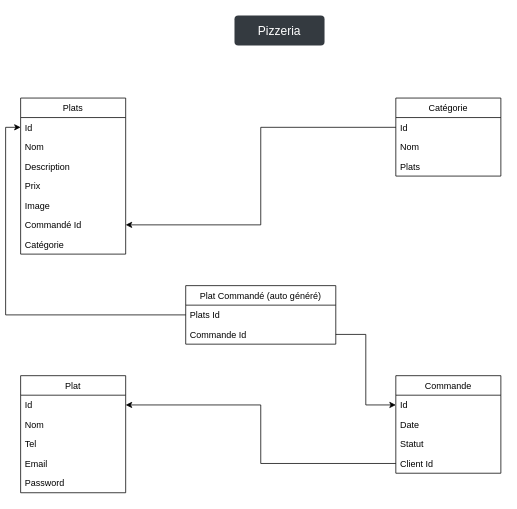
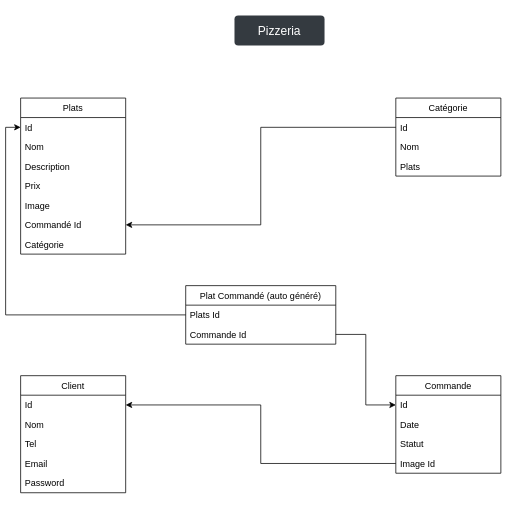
  <mxCell id="0" />
  <mxCell id="1" parent="0" />
  <mxCell id="2" value="Plats" style="swimlane;fontStyle=0;childLayout=stackLayout;horizontal=1;startSize=26;fillColor=none;horizontalStack=0;resizeParent=1;resizeParentMax=0;resizeLast=0;collapsible=1;marginBottom=0;" vertex="1" parent="1"><mxGeometry x="20" y="130" width="140" height="208" as="geometry" /></mxCell>
  <mxCell id="3" value="Id" style="text;strokeColor=none;fillColor=none;align=left;verticalAlign=top;spacingLeft=4;spacingRight=4;overflow=hidden;rotatable=0;points=[[0,0.5],[1,0.5]];portConstraint=eastwest;" vertex="1" parent="2"><mxGeometry y="26" width="140" height="26" as="geometry" /></mxCell>
  <mxCell id="4" value="Nom" style="text;strokeColor=none;fillColor=none;align=left;verticalAlign=top;spacingLeft=4;spacingRight=4;overflow=hidden;rotatable=0;points=[[0,0.5],[1,0.5]];portConstraint=eastwest;" vertex="1" parent="2"><mxGeometry y="52" width="140" height="26" as="geometry" /></mxCell>
  <mxCell id="5" value="Description" style="text;strokeColor=none;fillColor=none;align=left;verticalAlign=top;spacingLeft=4;spacingRight=4;overflow=hidden;rotatable=0;points=[[0,0.5],[1,0.5]];portConstraint=eastwest;" vertex="1" parent="2"><mxGeometry y="78" width="140" height="26" as="geometry" /></mxCell>
  <mxCell id="6" value="Prix" style="text;strokeColor=none;fillColor=none;align=left;verticalAlign=top;spacingLeft=4;spacingRight=4;overflow=hidden;rotatable=0;points=[[0,0.5],[1,0.5]];portConstraint=eastwest;" vertex="1" parent="2"><mxGeometry y="104" width="140" height="26" as="geometry" /></mxCell>
  <mxCell id="7" value="Image" style="text;strokeColor=none;fillColor=none;align=left;verticalAlign=top;spacingLeft=4;spacingRight=4;overflow=hidden;rotatable=0;points=[[0,0.5],[1,0.5]];portConstraint=eastwest;" vertex="1" parent="2"><mxGeometry y="130" width="140" height="26" as="geometry" /></mxCell>
  <mxCell id="8" value="Commandé Id" style="text;strokeColor=none;fillColor=none;align=left;verticalAlign=top;spacingLeft=4;spacingRight=4;overflow=hidden;rotatable=0;points=[[0,0.5],[1,0.5]];portConstraint=eastwest;" vertex="1" parent="2"><mxGeometry y="156" width="140" height="26" as="geometry" /></mxCell>
  <mxCell id="9" value="Catégorie" style="text;strokeColor=none;fillColor=none;align=left;verticalAlign=top;spacingLeft=4;spacingRight=4;overflow=hidden;rotatable=0;points=[[0,0.5],[1,0.5]];portConstraint=eastwest;" vertex="1" parent="2"><mxGeometry y="182" width="140" height="26" as="geometry" /></mxCell>
  <mxCell id="10" value="Catégorie" style="swimlane;fontStyle=0;childLayout=stackLayout;horizontal=1;startSize=26;fillColor=none;horizontalStack=0;resizeParent=1;resizeParentMax=0;resizeLast=0;collapsible=1;marginBottom=0;" vertex="1" parent="1"><mxGeometry x="520" y="130" width="140" height="104" as="geometry" /></mxCell>
  <mxCell id="11" value="Id" style="text;strokeColor=none;fillColor=none;align=left;verticalAlign=top;spacingLeft=4;spacingRight=4;overflow=hidden;rotatable=0;points=[[0,0.5],[1,0.5]];portConstraint=eastwest;" vertex="1" parent="10"><mxGeometry y="26" width="140" height="26" as="geometry" /></mxCell>
  <mxCell id="12" value="Nom" style="text;strokeColor=none;fillColor=none;align=left;verticalAlign=top;spacingLeft=4;spacingRight=4;overflow=hidden;rotatable=0;points=[[0,0.5],[1,0.5]];portConstraint=eastwest;" vertex="1" parent="10"><mxGeometry y="52" width="140" height="26" as="geometry" /></mxCell>
  <mxCell id="13" value="Plats" style="text;strokeColor=none;fillColor=none;align=left;verticalAlign=top;spacingLeft=4;spacingRight=4;overflow=hidden;rotatable=0;points=[[0,0.5],[1,0.5]];portConstraint=eastwest;" vertex="1" parent="10"><mxGeometry y="78" width="140" height="26" as="geometry" /></mxCell>
  <mxCell id="14" value="Plat Commandé (auto généré)" style="swimlane;fontStyle=0;childLayout=stackLayout;horizontal=1;startSize=26;fillColor=none;horizontalStack=0;resizeParent=1;resizeParentMax=0;resizeLast=0;collapsible=1;marginBottom=0;" vertex="1" parent="1"><mxGeometry x="240" y="380" width="200" height="78" as="geometry" /></mxCell>
  <mxCell id="15" value="Plats Id" style="text;strokeColor=none;fillColor=none;align=left;verticalAlign=top;spacingLeft=4;spacingRight=4;overflow=hidden;rotatable=0;points=[[0,0.5],[1,0.5]];portConstraint=eastwest;" vertex="1" parent="14"><mxGeometry y="26" width="200" height="26" as="geometry" /></mxCell>
  <mxCell id="16" value="Commande Id" style="text;strokeColor=none;fillColor=none;align=left;verticalAlign=top;spacingLeft=4;spacingRight=4;overflow=hidden;rotatable=0;points=[[0,0.5],[1,0.5]];portConstraint=eastwest;" vertex="1" parent="14"><mxGeometry y="52" width="200" height="26" as="geometry" /></mxCell>
  <mxCell id="17" value="Commande" style="swimlane;fontStyle=0;childLayout=stackLayout;horizontal=1;startSize=26;fillColor=none;horizontalStack=0;resizeParent=1;resizeParentMax=0;resizeLast=0;collapsible=1;marginBottom=0;" vertex="1" parent="1"><mxGeometry x="520" y="500" width="140" height="130" as="geometry" /></mxCell>
  <mxCell id="18" value="Id" style="text;strokeColor=none;fillColor=none;align=left;verticalAlign=top;spacingLeft=4;spacingRight=4;overflow=hidden;rotatable=0;points=[[0,0.5],[1,0.5]];portConstraint=eastwest;" vertex="1" parent="17"><mxGeometry y="26" width="140" height="26" as="geometry" /></mxCell>
  <mxCell id="19" value="Date" style="text;strokeColor=none;fillColor=none;align=left;verticalAlign=top;spacingLeft=4;spacingRight=4;overflow=hidden;rotatable=0;points=[[0,0.5],[1,0.5]];portConstraint=eastwest;" vertex="1" parent="17"><mxGeometry y="52" width="140" height="26" as="geometry" /></mxCell>
  <mxCell id="20" value="Statut" style="text;strokeColor=none;fillColor=none;align=left;verticalAlign=top;spacingLeft=4;spacingRight=4;overflow=hidden;rotatable=0;points=[[0,0.5],[1,0.5]];portConstraint=eastwest;" vertex="1" parent="17"><mxGeometry y="78" width="140" height="26" as="geometry" /></mxCell>
- <mxCell id="21" value="Client Id" style="text;strokeColor=none;fillColor=none;align=left;verticalAlign=top;spacingLeft=4;spacingRight=4;overflow=hidden;rotatable=0;points=[[0,0.5],[1,0.5]];portConstraint=eastwest;" vertex="1" parent="17"><mxGeometry y="104" width="140" height="26" as="geometry" /></mxCell>
- <mxCell id="22" value="Plat" style="swimlane;fontStyle=0;childLayout=stackLayout;horizontal=1;startSize=26;fillColor=none;horizontalStack=0;resizeParent=1;resizeParentMax=0;resizeLast=0;collapsible=1;marginBottom=0;" vertex="1" parent="1"><mxGeometry x="20" y="500" width="140" height="156" as="geometry" /></mxCell>
+ <mxCell id="21" value="Image Id" style="text;strokeColor=none;fillColor=none;align=left;verticalAlign=top;spacingLeft=4;spacingRight=4;overflow=hidden;rotatable=0;points=[[0,0.5],[1,0.5]];portConstraint=eastwest;" vertex="1" parent="17"><mxGeometry y="104" width="140" height="26" as="geometry" /></mxCell>
+ <mxCell id="22" value="Client" style="swimlane;fontStyle=0;childLayout=stackLayout;horizontal=1;startSize=26;fillColor=none;horizontalStack=0;resizeParent=1;resizeParentMax=0;resizeLast=0;collapsible=1;marginBottom=0;" vertex="1" parent="1"><mxGeometry x="20" y="500" width="140" height="156" as="geometry" /></mxCell>
  <mxCell id="23" value="Id" style="text;strokeColor=none;fillColor=none;align=left;verticalAlign=top;spacingLeft=4;spacingRight=4;overflow=hidden;rotatable=0;points=[[0,0.5],[1,0.5]];portConstraint=eastwest;" vertex="1" parent="22"><mxGeometry y="26" width="140" height="26" as="geometry" /></mxCell>
  <mxCell id="24" value="Nom" style="text;strokeColor=none;fillColor=none;align=left;verticalAlign=top;spacingLeft=4;spacingRight=4;overflow=hidden;rotatable=0;points=[[0,0.5],[1,0.5]];portConstraint=eastwest;" vertex="1" parent="22"><mxGeometry y="52" width="140" height="26" as="geometry" /></mxCell>
  <mxCell id="25" value="Tel" style="text;strokeColor=none;fillColor=none;align=left;verticalAlign=top;spacingLeft=4;spacingRight=4;overflow=hidden;rotatable=0;points=[[0,0.5],[1,0.5]];portConstraint=eastwest;" vertex="1" parent="22"><mxGeometry y="78" width="140" height="26" as="geometry" /></mxCell>
  <mxCell id="26" value="Email" style="text;strokeColor=none;fillColor=none;align=left;verticalAlign=top;spacingLeft=4;spacingRight=4;overflow=hidden;rotatable=0;points=[[0,0.5],[1,0.5]];portConstraint=eastwest;" vertex="1" parent="22"><mxGeometry y="104" width="140" height="26" as="geometry" /></mxCell>
  <mxCell id="27" value="Password" style="text;strokeColor=none;fillColor=none;align=left;verticalAlign=top;spacingLeft=4;spacingRight=4;overflow=hidden;rotatable=0;points=[[0,0.5],[1,0.5]];portConstraint=eastwest;" vertex="1" parent="22"><mxGeometry y="130" width="140" height="26" as="geometry" /></mxCell>
  <mxCell id="28" style="edgeStyle=orthogonalEdgeStyle;rounded=0;orthogonalLoop=1;jettySize=auto;html=1;exitX=0;exitY=0.5;exitDx=0;exitDy=0;" edge="1" parent="1" source="11" target="8"><mxGeometry relative="1" as="geometry" /></mxCell>
  <mxCell id="29" style="edgeStyle=orthogonalEdgeStyle;rounded=0;orthogonalLoop=1;jettySize=auto;html=1;exitX=0;exitY=0.5;exitDx=0;exitDy=0;entryX=0;entryY=0.5;entryDx=0;entryDy=0;" edge="1" parent="1" source="15" target="3"><mxGeometry relative="1" as="geometry" /></mxCell>
  <mxCell id="30" style="edgeStyle=orthogonalEdgeStyle;rounded=0;orthogonalLoop=1;jettySize=auto;html=1;exitX=1;exitY=0.5;exitDx=0;exitDy=0;entryX=0;entryY=0.5;entryDx=0;entryDy=0;" edge="1" parent="1" source="16" target="18"><mxGeometry relative="1" as="geometry" /></mxCell>
  <mxCell id="31" style="edgeStyle=orthogonalEdgeStyle;rounded=0;orthogonalLoop=1;jettySize=auto;html=1;exitX=0;exitY=0.5;exitDx=0;exitDy=0;entryX=1;entryY=0.5;entryDx=0;entryDy=0;" edge="1" parent="1" source="21" target="23"><mxGeometry relative="1" as="geometry" /></mxCell>
  <mxCell id="32" value="Pizzeria" style="html=1;shadow=0;dashed=0;shape=mxgraph.bootstrap.rrect;rSize=5;strokeColor=none;strokeWidth=1;fillColor=#343A40;fontColor=#ffffff;whiteSpace=wrap;align=center;verticalAlign=middle;spacingLeft=0;fontStyle=0;fontSize=16;spacing=5;" vertex="1" parent="1"><mxGeometry x="305" y="20" width="120" height="40" as="geometry" /></mxCell>
